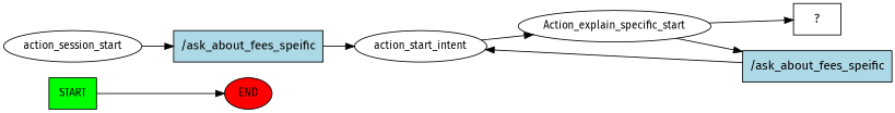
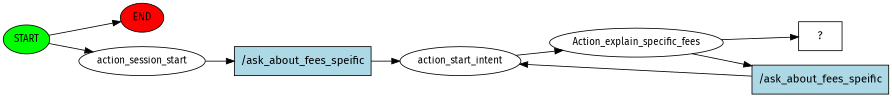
  digraph {
    fontname="Fira Sans"
    rankdir=LR
    node [fontname="Fira Sans" fontsize=12]
    edge [fontname="Fira Sans"]
-   n1 [fillcolor=green label=START style=filled shape=box]
+   n1 [fillcolor=green label=START style=filled]
    n2 [fillcolor=red label=END style=filled]
    n3 [label=action_session_start]
    n4 [fillcolor=lightblue label="/ask_about_fees_speific" shape=rect style=filled fontsize=""]
    n5 [label=action_start_intent]
-   n6 [label=Action_explain_specific_start]
+   n6 [label=Action_explain_specific_fees]
    n7 [label="  ?  " shape=rect fontsize=""]
    n8 [fillcolor=lightblue label="/ask_about_fees_speific" shape=rect style=filled fontsize=""]
    n1 -> n2
+   n1 -> n3
    n3 -> n4
    n4 -> n5
    n5 -> n6
    n6 -> n7
    n6 -> n8
    n8 -> n5
  }
